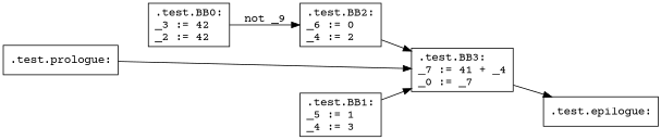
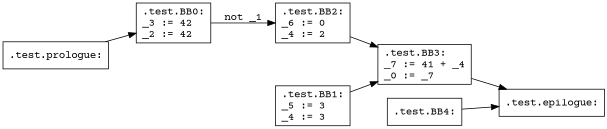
  digraph {
    fontname="Courier Prime"
    rankdir=LR
    node [fontname="Courier Prime" shape=box]
    edge [fontname="Courier Prime"]
    n1 [label=".test.prologue:\l"]
    n2 [label=".test.BB0:\l_3 := 42\l_2 := 42\l"]
    n3 [label=".test.BB2:\l_6 := 0\l_4 := 2\l"]
-   n4 [label=".test.BB1:\l_5 := 1\l_4 := 3\l"]
+   n4 [label=".test.BB1:\l_5 := 3\l_4 := 3\l"]
    n5 [label=".test.BB3:\l_7 := 41 + _4\l_0 := _7\l"]
    n6 [label=".test.epilogue:\l"]
-   n1 -> n5
-   n2 -> n3 [label="not _9"]
+   n7 [label=".test.BB4:\l"]
+   n1 -> n2
+   n2 -> n3 [label="not _1"]
    n3 -> n5
    n4 -> n5
    n5 -> n6
+   n7 -> n6
  }
